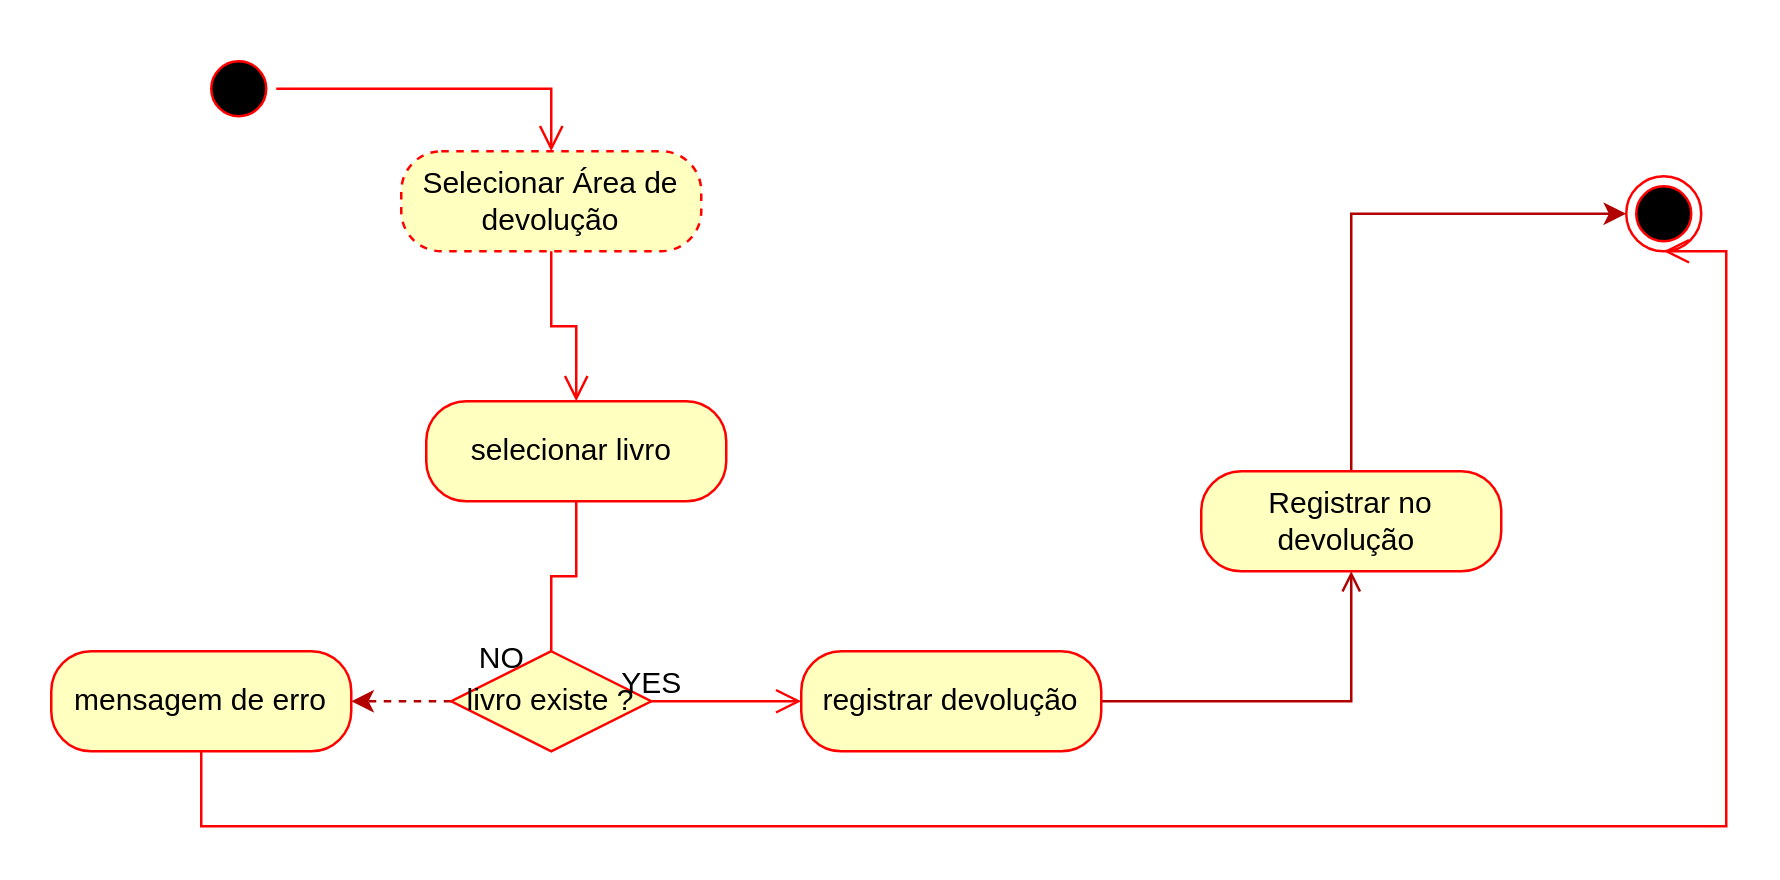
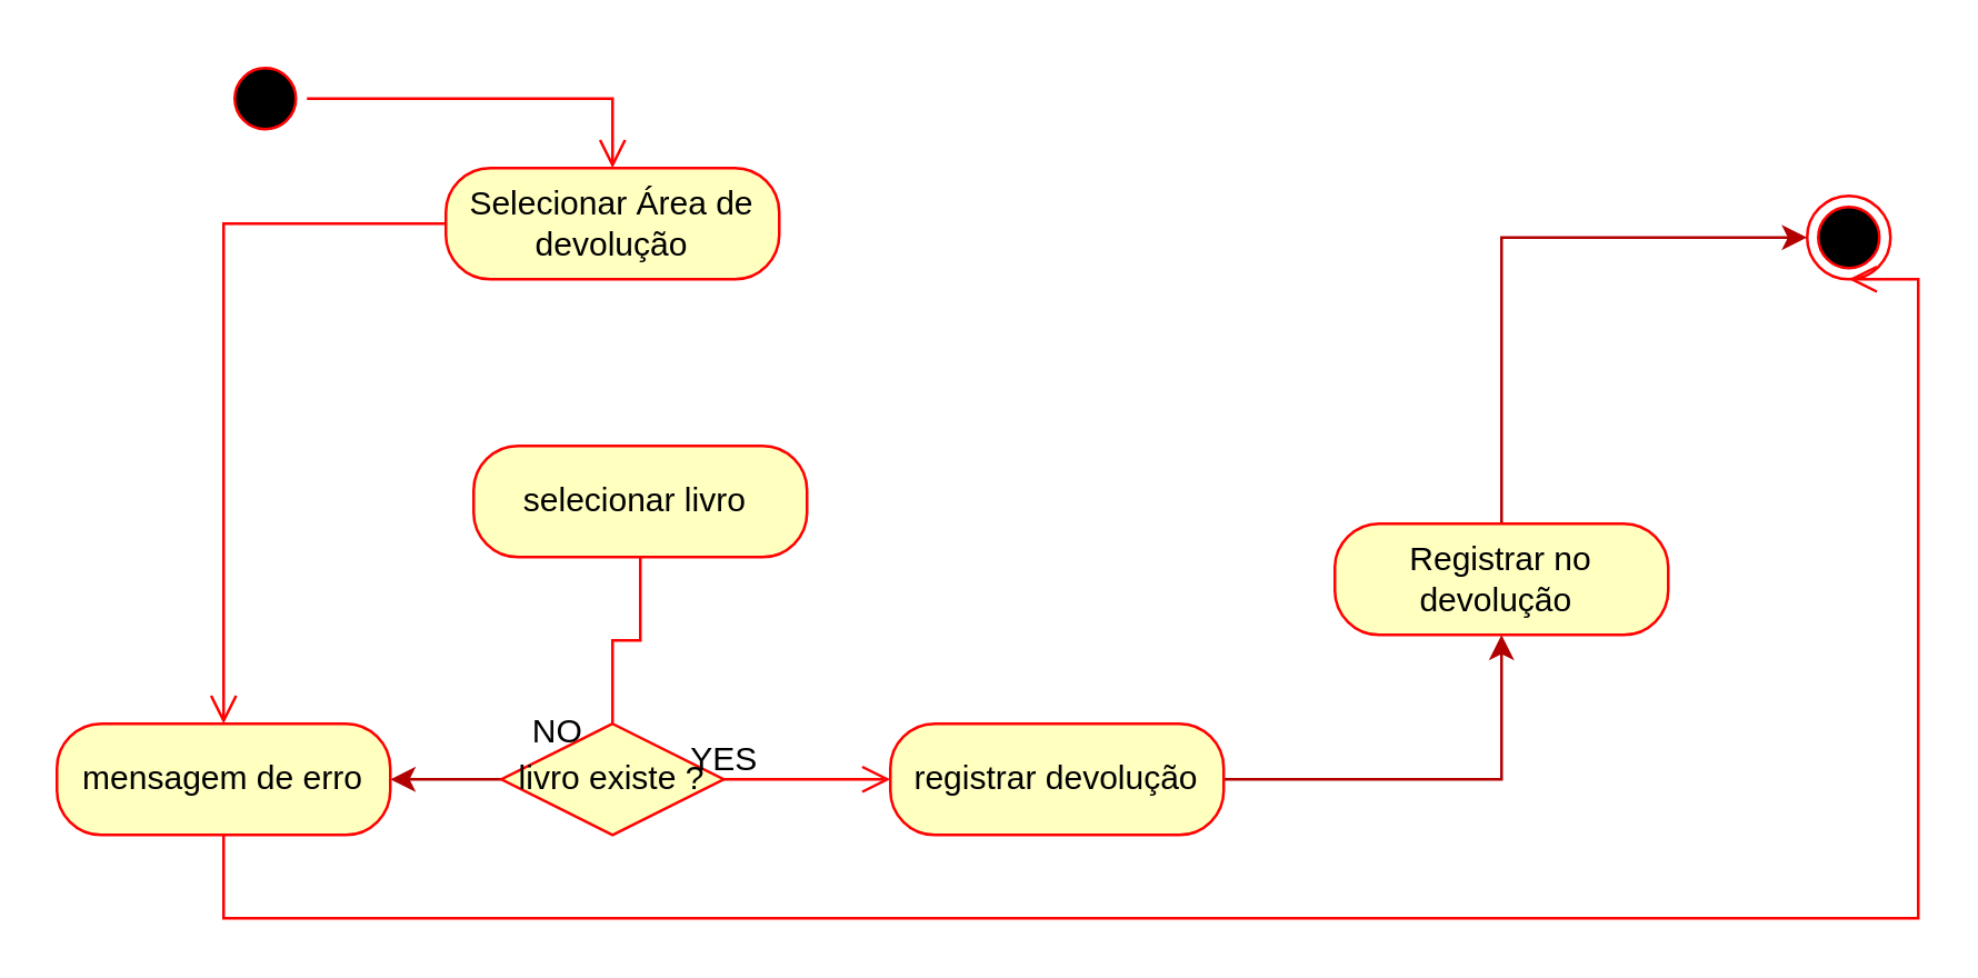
  <mxCell id="0" />
  <mxCell id="1" parent="0" />
  <mxCell id="2" value="" style="ellipse;html=1;shape=startState;fillColor=#000000;strokeColor=#ff0000;" vertex="1" parent="1"><mxGeometry x="80" y="20" width="30" height="30" as="geometry" /></mxCell>
  <mxCell id="3" value="" style="edgeStyle=orthogonalEdgeStyle;html=1;verticalAlign=bottom;endArrow=open;endSize=8;strokeColor=#ff0000;rounded=0;entryX=0.5;entryY=0;entryDx=0;entryDy=0;" edge="1" source="2" parent="1" target="4"><mxGeometry relative="1" as="geometry"><mxPoint x="180" y="60" as="targetPoint" /></mxGeometry></mxCell>
- <mxCell id="4" value="Selecionar Área de devolução" style="rounded=1;whiteSpace=wrap;html=1;arcSize=40;fontColor=#000000;fillColor=#ffffc0;strokeColor=#ff0000;dashed=1;" vertex="1" parent="1"><mxGeometry x="160" y="60" width="120" height="40" as="geometry" /></mxCell>
- <mxCell id="5" value="" style="edgeStyle=orthogonalEdgeStyle;html=1;verticalAlign=bottom;endArrow=open;endSize=8;strokeColor=#ff0000;rounded=0;entryX=0.5;entryY=0;entryDx=0;entryDy=0;" edge="1" source="4" parent="1" target="6"><mxGeometry relative="1" as="geometry"><mxPoint x="180" y="160" as="targetPoint" /></mxGeometry></mxCell>
+ <mxCell id="4" value="Selecionar Área de devolução" style="rounded=1;whiteSpace=wrap;html=1;arcSize=40;fontColor=#000000;fillColor=#ffffc0;strokeColor=#ff0000;" vertex="1" parent="1"><mxGeometry x="160" y="60" width="120" height="40" as="geometry" /></mxCell>
+ <mxCell id="5" value="" style="edgeStyle=orthogonalEdgeStyle;html=1;verticalAlign=bottom;endArrow=open;endSize=8;strokeColor=#ff0000;rounded=0;" edge="1" source="4" parent="1" target="14"><mxGeometry relative="1" as="geometry"><mxPoint x="180" y="160" as="targetPoint" /></mxGeometry></mxCell>
  <mxCell id="6" value="selecionar livro&amp;nbsp;" style="rounded=1;whiteSpace=wrap;html=1;arcSize=40;fontColor=#000000;fillColor=#ffffc0;strokeColor=#ff0000;" vertex="1" parent="1"><mxGeometry x="170" y="160" width="120" height="40" as="geometry" /></mxCell>
  <mxCell id="7" value="" style="edgeStyle=orthogonalEdgeStyle;html=1;verticalAlign=bottom;endArrow=none;endSize=8;strokeColor=#ff0000;rounded=0;entryX=0.5;entryY=0;entryDx=0;entryDy=0;" edge="1" source="6" parent="1" target="9"><mxGeometry relative="1" as="geometry"><mxPoint x="180" y="260" as="targetPoint" /></mxGeometry></mxCell>
- <mxCell id="8" style="edgeStyle=orthogonalEdgeStyle;rounded=0;orthogonalLoop=1;jettySize=auto;html=1;entryX=1;entryY=0.5;entryDx=0;entryDy=0;fillColor=#e51400;strokeColor=#B20000;dashed=1;" edge="1" parent="1" source="9" target="14"><mxGeometry relative="1" as="geometry" /></mxCell>
+ <mxCell id="8" style="edgeStyle=orthogonalEdgeStyle;rounded=0;orthogonalLoop=1;jettySize=auto;html=1;entryX=1;entryY=0.5;entryDx=0;entryDy=0;fillColor=#e51400;strokeColor=#B20000;" edge="1" parent="1" source="9" target="14"><mxGeometry relative="1" as="geometry" /></mxCell>
  <mxCell id="9" value="livro existe ?" style="rhombus;whiteSpace=wrap;html=1;fontColor=#000000;fillColor=#ffffc0;strokeColor=#ff0000;" vertex="1" parent="1"><mxGeometry x="180" y="260" width="80" height="40" as="geometry" /></mxCell>
  <mxCell id="10" value="" style="edgeStyle=orthogonalEdgeStyle;html=1;align=left;verticalAlign=bottom;endArrow=open;endSize=8;strokeColor=#ff0000;rounded=0;" edge="1" source="9" parent="1"><mxGeometry x="-1" relative="1" as="geometry"><mxPoint x="320" y="280" as="targetPoint" /></mxGeometry></mxCell>
- <mxCell id="11" value="" style="edgeStyle=orthogonalEdgeStyle;rounded=0;orthogonalLoop=1;jettySize=auto;html=1;fillColor=#e51400;strokeColor=#B20000;endArrow=open;" edge="1" parent="1" source="12" target="19"><mxGeometry relative="1" as="geometry"><mxPoint x="540" y="230" as="targetPoint" /></mxGeometry></mxCell>
+ <mxCell id="11" value="" style="edgeStyle=orthogonalEdgeStyle;rounded=0;orthogonalLoop=1;jettySize=auto;html=1;fillColor=#e51400;strokeColor=#B20000;" edge="1" parent="1" source="12" target="19"><mxGeometry relative="1" as="geometry"><mxPoint x="540" y="230" as="targetPoint" /></mxGeometry></mxCell>
  <mxCell id="12" value="registrar devolução" style="rounded=1;whiteSpace=wrap;html=1;arcSize=40;fontColor=#000000;fillColor=#ffffc0;strokeColor=#ff0000;" vertex="1" parent="1"><mxGeometry x="320" y="260" width="120" height="40" as="geometry" /></mxCell>
  <mxCell id="13" value="" style="ellipse;html=1;shape=endState;fillColor=#000000;strokeColor=#ff0000;" vertex="1" parent="1"><mxGeometry x="650" y="70" width="30" height="30" as="geometry" /></mxCell>
  <mxCell id="14" value="mensagem de erro" style="rounded=1;whiteSpace=wrap;html=1;arcSize=40;fontColor=#000000;fillColor=#ffffc0;strokeColor=#ff0000;" vertex="1" parent="1"><mxGeometry x="20" y="260" width="120" height="40" as="geometry" /></mxCell>
  <mxCell id="15" value="" style="edgeStyle=orthogonalEdgeStyle;html=1;verticalAlign=bottom;endArrow=open;endSize=8;strokeColor=#ff0000;rounded=0;entryX=0.5;entryY=1;entryDx=0;entryDy=0;" edge="1" source="14" parent="1" target="13"><mxGeometry relative="1" as="geometry"><mxPoint x="60" y="360" as="targetPoint" /><Array as="points"><mxPoint x="80" y="330" /><mxPoint x="690" y="330" /><mxPoint x="690" y="100" /></Array></mxGeometry></mxCell>
  <mxCell id="16" value="NO" style="text;html=1;align=center;verticalAlign=middle;resizable=0;points=[];autosize=1;strokeColor=none;fillColor=none;" vertex="1" parent="1"><mxGeometry x="180" y="248" width="40" height="30" as="geometry" /></mxCell>
  <mxCell id="17" value="YES" style="text;html=1;align=center;verticalAlign=middle;resizable=0;points=[];autosize=1;strokeColor=none;fillColor=none;" vertex="1" parent="1"><mxGeometry x="235" y="258" width="50" height="30" as="geometry" /></mxCell>
  <mxCell id="18" style="edgeStyle=orthogonalEdgeStyle;rounded=0;orthogonalLoop=1;jettySize=auto;html=1;entryX=0;entryY=0.5;entryDx=0;entryDy=0;fillColor=#e51400;strokeColor=#B20000;" edge="1" parent="1" source="19" target="13"><mxGeometry relative="1" as="geometry"><Array as="points"><mxPoint x="540" y="85" /></Array></mxGeometry></mxCell>
  <mxCell id="19" value="Registrar no devolução&amp;nbsp;" style="rounded=1;whiteSpace=wrap;html=1;arcSize=40;fontColor=#000000;fillColor=#ffffc0;strokeColor=#ff0000;" vertex="1" parent="1"><mxGeometry x="480" y="188" width="120" height="40" as="geometry" /></mxCell>
